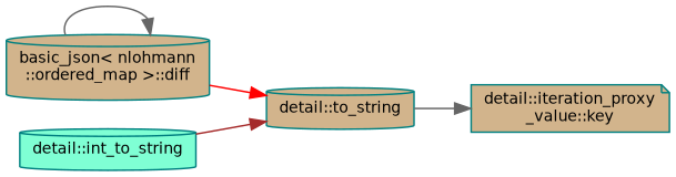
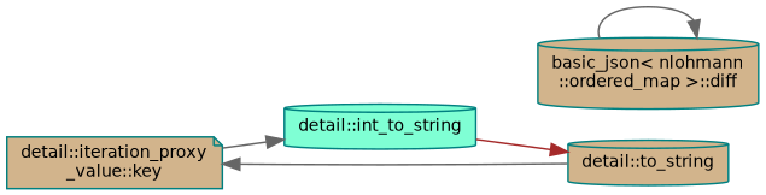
  digraph {
    rankdir=RL
    node [color=teal fillcolor=tan fontname=Helvetica fontsize=10 shape=cylinder style=filled]
    edge [color=gray40 dir=back fontname=Helvetica fontsize=10 labelfontname=Helvetica labelfontsize=10 style=solid]
    n1 [fontcolor=black height=0.2 label="detail::to_string" width=0.4]
    n2 [height=0.2 label="basic_json\< nlohmann\l::ordered_map \>::diff" width=0.4]
    n3 [fillcolor=aquamarine height=0.2 label="detail::int_to_string" width=0.4]
    n4 [height=0.2 label="detail::iteration_proxy\l_value::key" shape=note width=0.4]
-   n1 -> n2 [color=red]
    n1 -> n3 [color=brown]
    n2 -> n2
+   n3 -> n4
    n4 -> n1
  }
